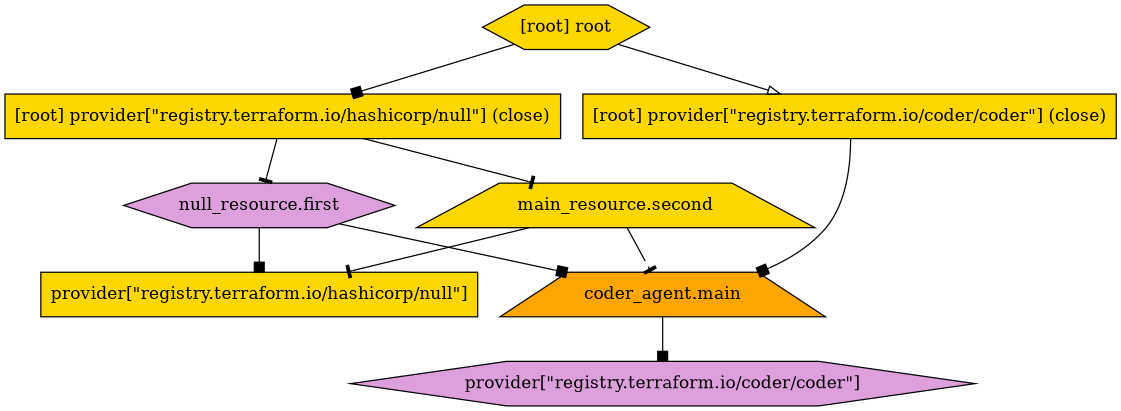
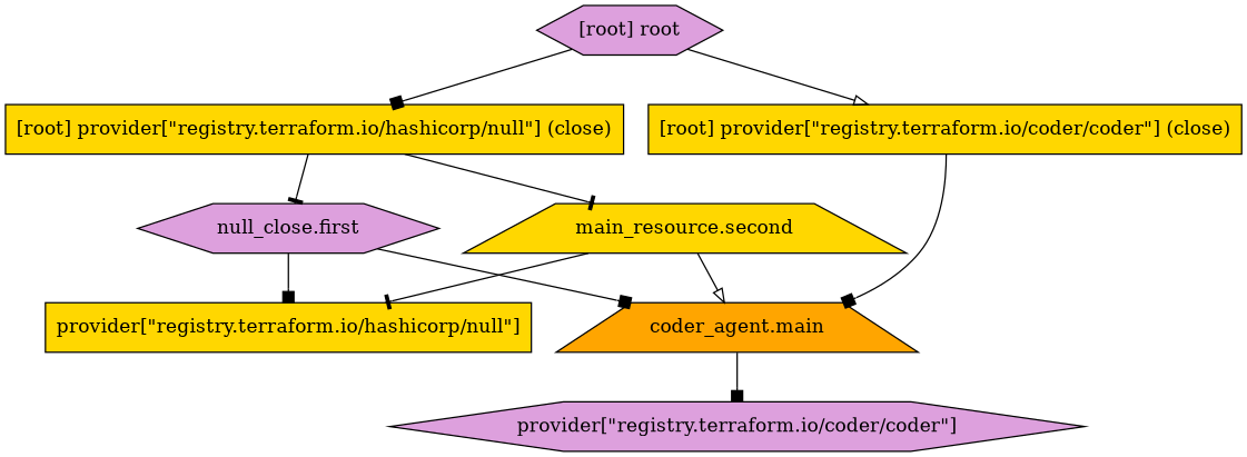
  digraph {
    compound=true
    newrank=true
    node [fillcolor=gold shape=hexagon style=filled]
    edge [arrowhead=box]
    n1 [fillcolor=orange label="coder_agent.main" shape=trapezium]
    n2 [fillcolor=plum label="provider[\"registry.terraform.io/coder/coder\"]"]
-   n3 [fillcolor=plum label="null_resource.first"]
+   n3 [fillcolor=plum label="null_close.first"]
    n4 [label="provider[\"registry.terraform.io/hashicorp/null\"]" shape=box]
    n5 [label="main_resource.second" shape=trapezium]
    "[root] provider[\"registry.terraform.io/coder/coder\"] (close)" [shape=box]
    "[root] provider[\"registry.terraform.io/hashicorp/null\"] (close)" [shape=box]
-   "[root] root"
+   "[root] root" [fillcolor=plum]
    subgraph sub_1 {
      n1
      n2
      n3
      n4
      n5
      "[root] provider[\"registry.terraform.io/coder/coder\"] (close)"
      "[root] provider[\"registry.terraform.io/hashicorp/null\"] (close)"
      "[root] root"
    }
    n1 -> n2
    n3 -> n1
    n3 -> n4
-   n5 -> n1 [arrowhead=tee]
+   n5 -> n1 [arrowhead=onormal]
    n5 -> n4 [arrowhead=tee]
    "[root] provider[\"registry.terraform.io/coder/coder\"] (close)" -> n1
    "[root] provider[\"registry.terraform.io/hashicorp/null\"] (close)" -> n3 [arrowhead=tee]
    "[root] provider[\"registry.terraform.io/hashicorp/null\"] (close)" -> n5 [arrowhead=tee]
    "[root] root" -> "[root] provider[\"registry.terraform.io/coder/coder\"] (close)" [arrowhead=onormal]
    "[root] root" -> "[root] provider[\"registry.terraform.io/hashicorp/null\"] (close)"
  }
